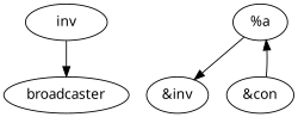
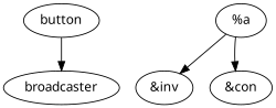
  digraph {
    fontname="Noto Sans"
    node [fontname="Noto Sans"]
    edge [fontname="Noto Sans"]
    n1 [label=broadcaster]
-   button [label=inv]
+   button
    n3 [label="%a"]
    n4 [label="&inv"]
    n5 [label="&con"]
    button -> n1
    n3 -> n4
-   n5 -> n3
+   n3 -> n5
  }
